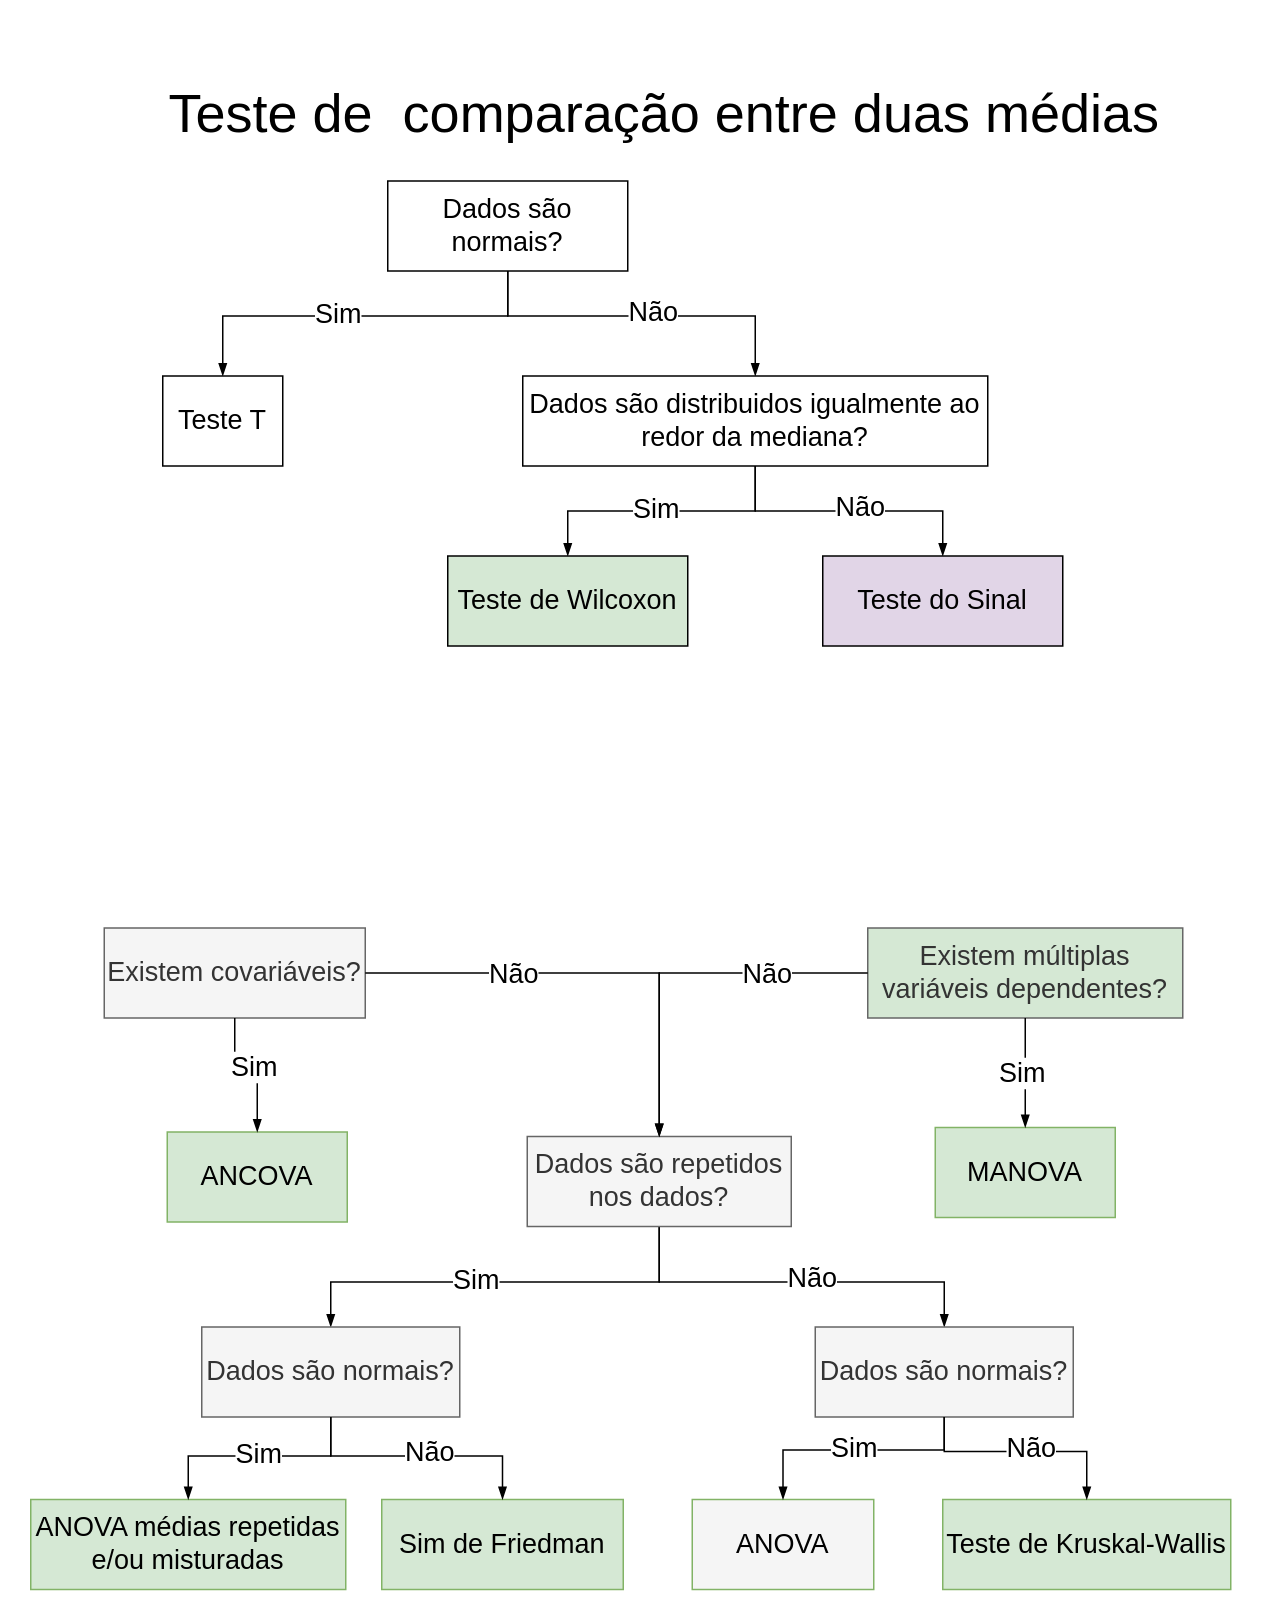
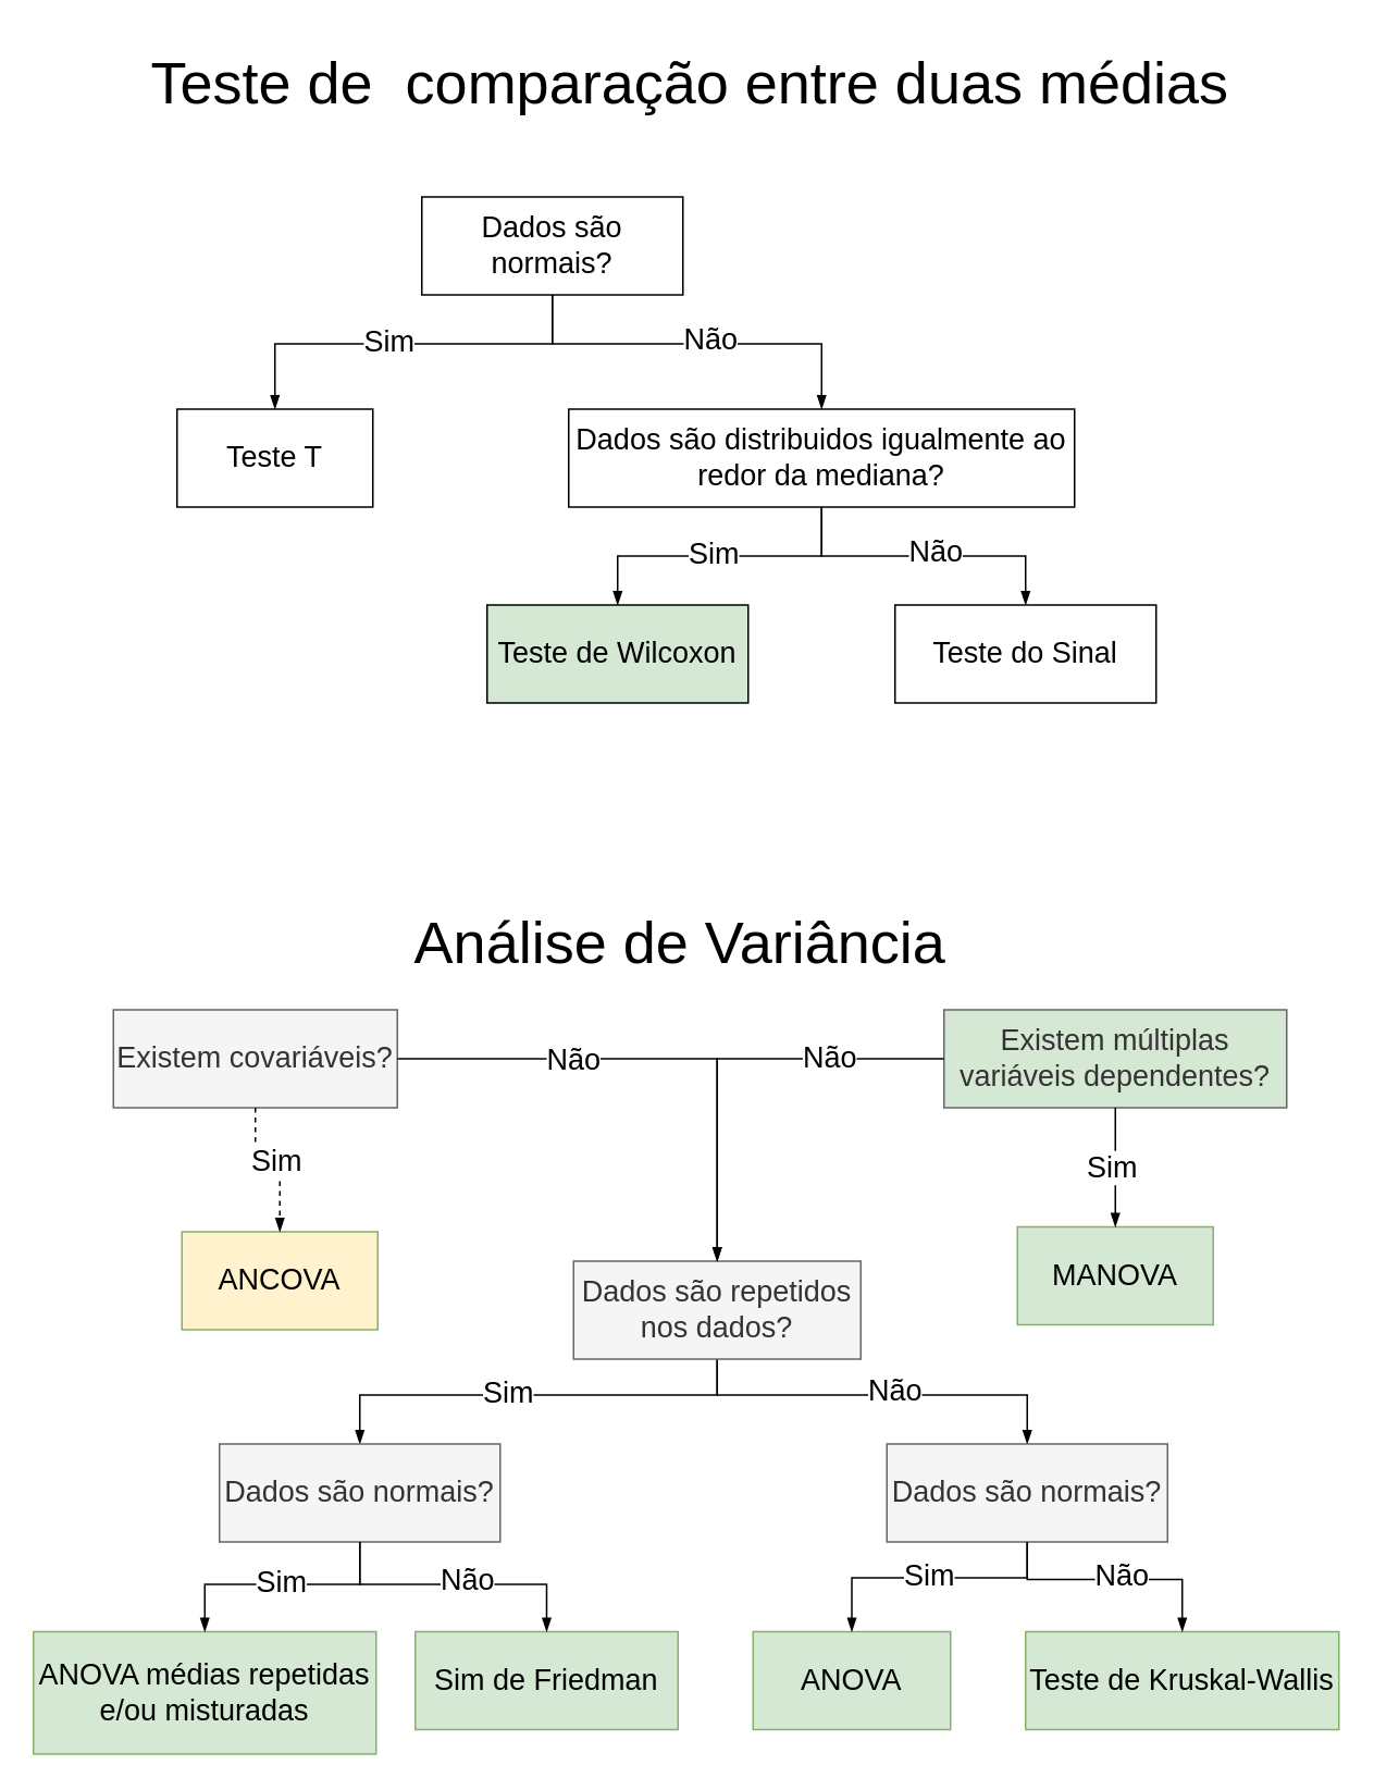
  <mxCell id="0" />
  <mxCell id="1" parent="0" />
  <mxCell id="2" value="" style="endArrow=blockThin;endFill=1;fontSize=11;edgeStyle=elbowEdgeStyle;elbow=vertical;rounded=0;exitX=0.5;exitY=1;exitDx=0;exitDy=0;entryX=0.5;entryY=0;entryDx=0;entryDy=0;" edge="1" parent="1" source="6" target="8"><mxGeometry relative="1" as="geometry"><mxPoint x="417" y="180" as="sourcePoint" /><mxPoint x="258" y="280" as="targetPoint" /><Array as="points"><mxPoint x="248" y="210" /></Array></mxGeometry></mxCell>
  <mxCell id="3" value="Sim" style="edgeLabel;html=1;align=center;verticalAlign=middle;resizable=0;points=[];fontSize=18;" vertex="1" connectable="0" parent="2"><mxGeometry x="0.251" y="-2" relative="1" as="geometry"><mxPoint x="19" as="offset" /></mxGeometry></mxCell>
  <mxCell id="4" value="" style="endArrow=blockThin;endFill=1;fontSize=11;edgeStyle=elbowEdgeStyle;elbow=vertical;rounded=0;exitX=0.5;exitY=1;exitDx=0;exitDy=0;entryX=0.5;entryY=0;entryDx=0;entryDy=0;" edge="1" parent="1" source="6" target="9"><mxGeometry relative="1" as="geometry"><mxPoint x="417" y="180" as="sourcePoint" /><mxPoint x="512" y="280" as="targetPoint" /><Array as="points"><mxPoint x="408" y="210" /></Array></mxGeometry></mxCell>
  <mxCell id="5" value="Não" style="edgeLabel;html=1;align=center;verticalAlign=middle;resizable=0;points=[];fontSize=18;" vertex="1" connectable="0" parent="4"><mxGeometry x="0.072" y="3" relative="1" as="geometry"><mxPoint as="offset" /></mxGeometry></mxCell>
  <mxCell id="6" value="&lt;font style=&quot;font-size: 18px;&quot;&gt;Dados são normais?&lt;/font&gt;" style="rounded=0;whiteSpace=wrap;html=1;" vertex="1" parent="1"><mxGeometry x="258" y="120" width="160" height="60" as="geometry" /></mxCell>
- <mxCell id="7" value="&lt;font style=&quot;font-size: 36px;&quot;&gt;Teste de&amp;nbsp; comparação entre duas médias&lt;/font&gt;" style="text;html=1;align=center;verticalAlign=middle;resizable=0;points=[];autosize=1;strokeColor=none;fillColor=none;" vertex="1" parent="1"><mxGeometry x="102" y="45" width="680" height="60" as="geometry" /></mxCell>
- <mxCell id="8" value="Teste T" style="rounded=0;whiteSpace=wrap;html=1;fontSize=18;" vertex="1" parent="1"><mxGeometry x="108" y="250" width="80" height="60" as="geometry" /></mxCell>
+ <mxCell id="7" value="&lt;font style=&quot;font-size: 36px;&quot;&gt;Teste de&amp;nbsp; comparação entre duas médias&lt;/font&gt;" style="text;html=1;align=center;verticalAlign=middle;resizable=0;points=[];autosize=1;strokeColor=none;fillColor=none;" vertex="1" parent="1"><mxGeometry x="82" y="20" width="680" height="60" as="geometry" /></mxCell>
+ <mxCell id="8" value="Teste T" style="rounded=0;whiteSpace=wrap;html=1;fontSize=18;" vertex="1" parent="1"><mxGeometry x="108" y="250" width="120" height="60" as="geometry" /></mxCell>
  <mxCell id="9" value="Dados são distribuidos igualmente&amp;nbsp;ao redor da mediana?&lt;span style=&quot;color: rgba(0, 0, 0, 0); font-family: monospace; font-size: 0px; text-align: start;&quot;&gt;%3CmxGraphModel%3E%3Croot%3E%3CmxCell%20id%3D%220%22%2F%3E%3CmxCell%20id%3D%221%22%20parent%3D%220%22%2F%3E%3CmxCell%20id%3D%222%22%20value%3D%22Teste%20T%22%20style%3D%22rounded%3D0%3BwhiteSpace%3Dwrap%3Bhtml%3D1%3BfontSize%3D18%3B%22%20vertex%3D%221%22%20parent%3D%221%22%3E%3CmxGeometry%20x%3D%22100%22%20y%3D%22525%22%20width%3D%22120%22%20height%3D%2260%22%20as%3D%22geometry%22%2F%3E%3C%2FmxCell%3E%3C%2Froot%3E%3C%2FmxGraphModel%3E&lt;/span&gt;" style="rounded=0;whiteSpace=wrap;html=1;fontSize=18;" vertex="1" parent="1"><mxGeometry x="348" y="250" width="310" height="60" as="geometry" /></mxCell>
  <mxCell id="10" value="" style="endArrow=blockThin;endFill=1;fontSize=11;edgeStyle=elbowEdgeStyle;elbow=vertical;rounded=0;entryX=0.5;entryY=0;entryDx=0;entryDy=0;exitX=0.5;exitY=1;exitDx=0;exitDy=0;" edge="1" parent="1" source="9" target="14"><mxGeometry relative="1" as="geometry"><mxPoint x="448" y="380" as="sourcePoint" /><mxPoint x="358" y="445" as="targetPoint" /><Array as="points"><mxPoint x="488" y="340" /><mxPoint x="468" y="380" /><mxPoint x="508" y="390" /><mxPoint x="488" y="410" /><mxPoint x="448" y="430" /></Array></mxGeometry></mxCell>
  <mxCell id="11" value="Sim" style="edgeLabel;html=1;align=center;verticalAlign=middle;resizable=0;points=[];fontSize=18;" vertex="1" connectable="0" parent="10"><mxGeometry x="0.251" y="-2" relative="1" as="geometry"><mxPoint x="19" as="offset" /></mxGeometry></mxCell>
  <mxCell id="12" value="" style="endArrow=blockThin;endFill=1;fontSize=11;edgeStyle=elbowEdgeStyle;elbow=vertical;rounded=0;entryX=0.5;entryY=0;entryDx=0;entryDy=0;exitX=0.5;exitY=1;exitDx=0;exitDy=0;" edge="1" parent="1" source="9" target="15"><mxGeometry relative="1" as="geometry"><mxPoint x="788" y="350" as="sourcePoint" /><mxPoint x="638" y="380" as="targetPoint" /><Array as="points"><mxPoint x="588" y="340" /></Array></mxGeometry></mxCell>
  <mxCell id="13" value="Não" style="edgeLabel;html=1;align=center;verticalAlign=middle;resizable=0;points=[];fontSize=18;" vertex="1" connectable="0" parent="12"><mxGeometry x="0.072" y="3" relative="1" as="geometry"><mxPoint as="offset" /></mxGeometry></mxCell>
  <mxCell id="14" value="Teste de Wilcoxon" style="rounded=0;whiteSpace=wrap;html=1;fontSize=18;fillColor=#d5e8d4;" vertex="1" parent="1"><mxGeometry x="298" y="370" width="160" height="60" as="geometry" /></mxCell>
- <mxCell id="15" value="Teste do Sinal" style="rounded=0;whiteSpace=wrap;html=1;fontSize=18;fillColor=#e1d5e7;" vertex="1" parent="1"><mxGeometry x="548" y="370" width="160" height="60" as="geometry" /></mxCell>
+ <mxCell id="15" value="Teste do Sinal" style="rounded=0;whiteSpace=wrap;html=1;fontSize=18;" vertex="1" parent="1"><mxGeometry x="548" y="370" width="160" height="60" as="geometry" /></mxCell>
  <mxCell id="16" value="" style="endArrow=blockThin;endFill=1;fontSize=11;edgeStyle=elbowEdgeStyle;elbow=vertical;rounded=0;exitX=0.5;exitY=1;exitDx=0;exitDy=0;entryX=0.5;entryY=0;entryDx=0;entryDy=0;" edge="1" parent="1" source="20" target="22"><mxGeometry relative="1" as="geometry"><mxPoint x="429" y="824" as="sourcePoint" /><mxPoint x="270" y="924" as="targetPoint" /><Array as="points"><mxPoint x="260" y="854" /></Array></mxGeometry></mxCell>
  <mxCell id="17" value="Sim" style="edgeLabel;html=1;align=center;verticalAlign=middle;resizable=0;points=[];fontSize=18;" vertex="1" connectable="0" parent="16"><mxGeometry x="0.251" y="-2" relative="1" as="geometry"><mxPoint x="19" as="offset" /></mxGeometry></mxCell>
  <mxCell id="18" value="" style="endArrow=blockThin;endFill=1;fontSize=11;edgeStyle=elbowEdgeStyle;elbow=vertical;rounded=0;exitX=0.5;exitY=1;exitDx=0;exitDy=0;entryX=0.5;entryY=0;entryDx=0;entryDy=0;" edge="1" parent="1" source="20" target="23"><mxGeometry relative="1" as="geometry"><mxPoint x="429" y="824" as="sourcePoint" /><mxPoint x="608" y="888" as="targetPoint" /><Array as="points"><mxPoint x="420" y="854" /></Array></mxGeometry></mxCell>
  <mxCell id="19" value="Não" style="edgeLabel;html=1;align=center;verticalAlign=middle;resizable=0;points=[];fontSize=18;" vertex="1" connectable="0" parent="18"><mxGeometry x="0.072" y="3" relative="1" as="geometry"><mxPoint as="offset" /></mxGeometry></mxCell>
- <mxCell id="20" value="&lt;font style=&quot;font-size: 18px;&quot;&gt;Dados são repetidos nos dados?&lt;/font&gt;" style="rounded=0;whiteSpace=wrap;html=1;fillColor=#f5f5f5;strokeColor=#666666;fontColor=#333333;" vertex="1" parent="1"><mxGeometry x="351" y="757" width="176" height="60" as="geometry" /></mxCell>
+ <mxCell id="20" value="&lt;font style=&quot;font-size: 18px;&quot;&gt;Dados são repetidos nos dados?&lt;/font&gt;" style="rounded=0;whiteSpace=wrap;html=1;fillColor=#f5f5f5;strokeColor=#666666;fontColor=#333333;" vertex="1" parent="1"><mxGeometry x="351" y="772" width="176" height="60" as="geometry" /></mxCell>
+ <mxCell id="21" value="&lt;span style=&quot;font-size: 36px;&quot;&gt;Análise de Variância&lt;br&gt;&lt;/span&gt;" style="text;html=1;align=center;verticalAlign=middle;resizable=0;points=[];autosize=1;strokeColor=none;fillColor=none;" vertex="1" parent="1"><mxGeometry x="243.5" y="549" width="344" height="55" as="geometry" /></mxCell>
  <mxCell id="22" value="Dados são normais?" style="rounded=0;whiteSpace=wrap;html=1;fontSize=18;fillColor=#f5f5f5;strokeColor=#666666;fontColor=#333333;" vertex="1" parent="1"><mxGeometry x="134" y="884" width="172" height="60" as="geometry" /></mxCell>
  <mxCell id="23" value="Dados são normais?" style="rounded=0;whiteSpace=wrap;html=1;fontSize=18;fillColor=#f5f5f5;strokeColor=#666666;fontColor=#333333;" vertex="1" parent="1"><mxGeometry x="543" y="884" width="172" height="60" as="geometry" /></mxCell>
- <mxCell id="24" value="ANOVA médias repetidas e/ou misturadas" style="rounded=0;whiteSpace=wrap;html=1;fontSize=18;fillColor=#d5e8d4;strokeColor=#82b366;" vertex="1" parent="1"><mxGeometry x="20" y="999" width="210" height="60" as="geometry" /></mxCell>
+ <mxCell id="24" value="ANOVA médias repetidas e/ou misturadas" style="rounded=0;whiteSpace=wrap;html=1;fontSize=18;fillColor=#d5e8d4;strokeColor=#82b366;" vertex="1" parent="1"><mxGeometry x="20" y="999" width="210" height="75" as="geometry" /></mxCell>
  <mxCell id="25" value="" style="endArrow=blockThin;endFill=1;fontSize=11;edgeStyle=elbowEdgeStyle;elbow=vertical;rounded=0;exitX=0.5;exitY=1;exitDx=0;exitDy=0;entryX=0.5;entryY=0;entryDx=0;entryDy=0;" edge="1" parent="1" source="22" target="24"><mxGeometry relative="1" as="geometry"><mxPoint x="415" y="948" as="sourcePoint" /><mxPoint x="241" y="1015" as="targetPoint" /><Array as="points"><mxPoint x="167" y="970" /></Array></mxGeometry></mxCell>
  <mxCell id="26" value="Sim" style="edgeLabel;html=1;align=center;verticalAlign=middle;resizable=0;points=[];fontSize=18;" vertex="1" connectable="0" parent="25"><mxGeometry x="0.251" y="-2" relative="1" as="geometry"><mxPoint x="19" as="offset" /></mxGeometry></mxCell>
  <mxCell id="27" value="Sim de&amp;nbsp;Friedman" style="rounded=0;whiteSpace=wrap;html=1;fontSize=18;fillColor=#d5e8d4;strokeColor=#82b366;" vertex="1" parent="1"><mxGeometry x="254" y="999" width="161" height="60" as="geometry" /></mxCell>
  <mxCell id="28" value="" style="endArrow=blockThin;endFill=1;fontSize=11;edgeStyle=elbowEdgeStyle;elbow=vertical;rounded=0;exitX=0.5;exitY=1;exitDx=0;exitDy=0;entryX=0.5;entryY=0;entryDx=0;entryDy=0;" edge="1" parent="1" source="22" target="27"><mxGeometry relative="1" as="geometry"><mxPoint x="425" y="827" as="sourcePoint" /><mxPoint x="614" y="894" as="targetPoint" /><Array as="points"><mxPoint x="205" y="970" /></Array></mxGeometry></mxCell>
  <mxCell id="29" value="Não" style="edgeLabel;html=1;align=center;verticalAlign=middle;resizable=0;points=[];fontSize=18;" vertex="1" connectable="0" parent="28"><mxGeometry x="0.072" y="3" relative="1" as="geometry"><mxPoint as="offset" /></mxGeometry></mxCell>
- <mxCell id="30" value="ANOVA" style="rounded=0;whiteSpace=wrap;html=1;fontSize=18;fillColor=#f5f5f5;strokeColor=#82b366;" vertex="1" parent="1"><mxGeometry x="461" y="999" width="121" height="60" as="geometry" /></mxCell>
+ <mxCell id="30" value="ANOVA" style="rounded=0;whiteSpace=wrap;html=1;fontSize=18;fillColor=#d5e8d4;strokeColor=#82b366;" vertex="1" parent="1"><mxGeometry x="461" y="999" width="121" height="60" as="geometry" /></mxCell>
  <mxCell id="31" value="" style="endArrow=blockThin;endFill=1;fontSize=11;edgeStyle=elbowEdgeStyle;elbow=vertical;rounded=0;entryX=0.5;entryY=0;entryDx=0;entryDy=0;exitX=0.5;exitY=1;exitDx=0;exitDy=0;" edge="1" parent="1" target="30" source="23"><mxGeometry relative="1" as="geometry"><mxPoint x="630" y="957" as="sourcePoint" /><mxPoint x="630" y="1070" as="targetPoint" /><Array as="points"><mxPoint x="573" y="966" /></Array></mxGeometry></mxCell>
  <mxCell id="32" value="Sim" style="edgeLabel;html=1;align=center;verticalAlign=middle;resizable=0;points=[];fontSize=18;" vertex="1" connectable="0" parent="31"><mxGeometry x="0.251" y="-2" relative="1" as="geometry"><mxPoint x="19" as="offset" /></mxGeometry></mxCell>
  <mxCell id="33" value="Teste de Kruskal-Wallis" style="rounded=0;whiteSpace=wrap;html=1;fontSize=18;fillColor=#d5e8d4;strokeColor=#82b366;" vertex="1" parent="1"><mxGeometry x="628" y="999" width="192" height="60" as="geometry" /></mxCell>
  <mxCell id="34" value="" style="endArrow=blockThin;endFill=1;fontSize=11;edgeStyle=elbowEdgeStyle;elbow=vertical;rounded=0;exitX=0.5;exitY=1;exitDx=0;exitDy=0;entryX=0.5;entryY=0;entryDx=0;entryDy=0;" edge="1" parent="1" target="33" source="23"><mxGeometry relative="1" as="geometry"><mxPoint x="609" y="999" as="sourcePoint" /><mxPoint x="1003" y="949" as="targetPoint" /><Array as="points"><mxPoint x="684" y="967" /><mxPoint x="594" y="1025" /></Array></mxGeometry></mxCell>
  <mxCell id="35" value="Não" style="edgeLabel;html=1;align=center;verticalAlign=middle;resizable=0;points=[];fontSize=18;" vertex="1" connectable="0" parent="34"><mxGeometry x="0.072" y="3" relative="1" as="geometry"><mxPoint as="offset" /></mxGeometry></mxCell>
  <mxCell id="36" value="Existem covariáveis?" style="rounded=0;whiteSpace=wrap;html=1;fontSize=18;fillColor=#f5f5f5;strokeColor=#666666;fontColor=#333333;" vertex="1" parent="1"><mxGeometry x="69" y="618" width="174" height="60" as="geometry" /></mxCell>
  <mxCell id="37" value="Existem múltiplas variáveis dependentes?" style="rounded=0;whiteSpace=wrap;html=1;fontSize=18;fillColor=#d5e8d4;strokeColor=#666666;fontColor=#333333;" vertex="1" parent="1"><mxGeometry x="578" y="618" width="210" height="60" as="geometry" /></mxCell>
- <mxCell id="38" value="ANCOVA" style="rounded=0;whiteSpace=wrap;html=1;fontSize=18;fillColor=#d5e8d4;strokeColor=#82b366;" vertex="1" parent="1"><mxGeometry x="111" y="754" width="120" height="60" as="geometry" /></mxCell>
+ <mxCell id="38" value="ANCOVA" style="rounded=0;whiteSpace=wrap;html=1;fontSize=18;fillColor=#fff2cc;strokeColor=#82b366;" vertex="1" parent="1"><mxGeometry x="111" y="754" width="120" height="60" as="geometry" /></mxCell>
  <mxCell id="39" value="MANOVA" style="rounded=0;whiteSpace=wrap;html=1;fontSize=18;fillColor=#d5e8d4;strokeColor=#82b366;" vertex="1" parent="1"><mxGeometry x="623" y="751" width="120" height="60" as="geometry" /></mxCell>
- <mxCell id="40" value="" style="endArrow=blockThin;endFill=1;fontSize=11;edgeStyle=elbowEdgeStyle;elbow=vertical;rounded=0;exitX=0.5;exitY=1;exitDx=0;exitDy=0;entryX=0.5;entryY=0;entryDx=0;entryDy=0;" edge="1" parent="1" source="36" target="38"><mxGeometry relative="1" as="geometry"><mxPoint x="413" y="678" as="sourcePoint" /><mxPoint x="194" y="745" as="targetPoint" /><Array as="points"><mxPoint x="234" y="715" /></Array></mxGeometry></mxCell>
+ <mxCell id="40" value="" style="endArrow=blockThin;endFill=1;fontSize=11;edgeStyle=elbowEdgeStyle;elbow=vertical;rounded=0;exitX=0.5;exitY=1;exitDx=0;exitDy=0;entryX=0.5;entryY=0;entryDx=0;entryDy=0;dashed=1;" edge="1" parent="1" source="36" target="38"><mxGeometry relative="1" as="geometry"><mxPoint x="413" y="678" as="sourcePoint" /><mxPoint x="194" y="745" as="targetPoint" /><Array as="points"><mxPoint x="234" y="715" /></Array></mxGeometry></mxCell>
  <mxCell id="41" value="Sim" style="edgeLabel;html=1;align=center;verticalAlign=middle;resizable=0;points=[];fontSize=18;" vertex="1" connectable="0" parent="40"><mxGeometry x="0.251" y="-2" relative="1" as="geometry"><mxPoint x="-1" y="-10" as="offset" /></mxGeometry></mxCell>
  <mxCell id="42" value="" style="endArrow=blockThin;endFill=1;fontSize=11;edgeStyle=elbowEdgeStyle;elbow=vertical;rounded=0;entryX=0.5;entryY=0;entryDx=0;entryDy=0;exitX=0.5;exitY=1;exitDx=0;exitDy=0;exitPerimeter=0;" edge="1" parent="1" source="37" target="39"><mxGeometry relative="1" as="geometry"><mxPoint x="683" y="685" as="sourcePoint" /><mxPoint x="561" y="761" as="targetPoint" /><Array as="points"><mxPoint x="624" y="722" /></Array></mxGeometry></mxCell>
  <mxCell id="43" value="Sim" style="edgeLabel;html=1;align=center;verticalAlign=middle;resizable=0;points=[];fontSize=18;" vertex="1" connectable="0" parent="42"><mxGeometry x="0.251" y="-2" relative="1" as="geometry"><mxPoint x="-1" y="-10" as="offset" /></mxGeometry></mxCell>
  <mxCell id="44" value="" style="endArrow=blockThin;endFill=1;fontSize=11;edgeStyle=elbowEdgeStyle;elbow=vertical;rounded=0;exitX=1;exitY=0.5;exitDx=0;exitDy=0;entryX=0.5;entryY=0;entryDx=0;entryDy=0;" edge="1" parent="1" source="36" target="20"><mxGeometry relative="1" as="geometry"><mxPoint x="449" y="827" as="sourcePoint" /><mxPoint x="639" y="894" as="targetPoint" /><Array as="points"><mxPoint x="372" y="648" /><mxPoint x="430" y="864" /></Array></mxGeometry></mxCell>
  <mxCell id="45" value="Não" style="edgeLabel;html=1;align=center;verticalAlign=middle;resizable=0;points=[];fontSize=18;" vertex="1" connectable="0" parent="44"><mxGeometry x="0.072" y="3" relative="1" as="geometry"><mxPoint x="-65" y="3" as="offset" /></mxGeometry></mxCell>
  <mxCell id="46" value="" style="endArrow=blockThin;endFill=1;fontSize=11;edgeStyle=elbowEdgeStyle;elbow=vertical;rounded=0;exitX=0;exitY=0.5;exitDx=0;exitDy=0;entryX=0.5;entryY=0;entryDx=0;entryDy=0;" edge="1" parent="1" source="37" target="20"><mxGeometry relative="1" as="geometry"><mxPoint x="268" y="658" as="sourcePoint" /><mxPoint x="449" y="767" as="targetPoint" /><Array as="points"><mxPoint x="520" y="648" /><mxPoint x="382" y="658" /><mxPoint x="440" y="874" /></Array></mxGeometry></mxCell>
  <mxCell id="47" value="Não" style="edgeLabel;html=1;align=center;verticalAlign=middle;resizable=0;points=[];fontSize=18;" vertex="1" connectable="0" parent="46"><mxGeometry x="0.072" y="3" relative="1" as="geometry"><mxPoint x="65" y="-3" as="offset" /></mxGeometry></mxCell>
